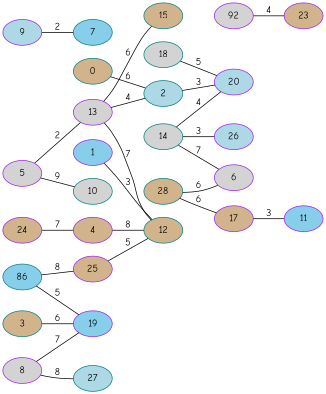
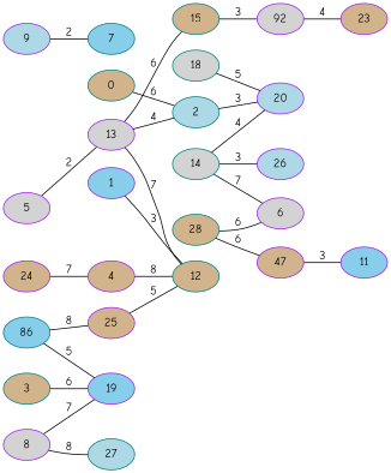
  graph {
    fontname="Comic Neue"
    rankdir=LR
    node [color=purple fillcolor=tan fontname="Comic Neue" style=filled]
    edge [fontname="Comic Neue"]
    n1 [fillcolor=lightgrey label=5]
    n2 [fillcolor=lightgrey label=13]
-   n3 [color=teal fillcolor=lightgrey label=10]
    n4 [color=teal label=15]
    n5 [color=teal fillcolor=lightblue label=2]
    n6 [color=teal label=12]
    n7 [fillcolor=lightgrey label=92]
    n8 [fillcolor=lightblue label=20]
    n9 [fillcolor=lightblue label=9]
    n10 [color=teal fillcolor=skyblue label=7]
    n11 [color=teal fillcolor=lightgrey label=14]
    n12 [fillcolor=lightblue label=26]
    n13 [fillcolor=lightgrey label=6]
    n14 [label=23]
-   n15 [label=17]
+   n15 [label=47]
    n16 [fillcolor=skyblue label=11]
    n17 [fillcolor=skyblue label=1]
    n18 [label=4]
    n19 [color=teal fillcolor=skyblue label=86]
    n20 [fillcolor=skyblue label=19]
    n21 [label=25]
    n22 [color=teal fillcolor=lightgrey label=18]
    n23 [color=teal label=3]
    n24 [color=teal label=28]
    n25 [color=teal label=0]
    n26 [label=24]
    n27 [fillcolor=lightgrey label=8]
    n28 [color=teal fillcolor=lightblue label=27]
    n1 -- n2 [label=2]
-   n1 -- n3 [label=9]
    n2 -- n4 [label=6]
    n2 -- n5 [label=4]
    n2 -- n6 [label=7]
+   n4 -- n7 [label=3]
    n5 -- n8 [label=3]
    n7 -- n14 [label=4]
    n9 -- n10 [label=2]
    n11 -- n8 [label=4]
    n11 -- n12 [label=3]
    n11 -- n13 [label=7]
    n15 -- n16 [label=3]
    n17 -- n6 [label=3]
    n18 -- n6 [label=8]
    n19 -- n20 [label=5]
    n19 -- n21 [label=8]
    n21 -- n6 [label=5]
    n22 -- n8 [label=5]
    n23 -- n20 [label=6]
    n24 -- n13 [label=6]
    n24 -- n15 [label=6]
    n25 -- n5 [label=6]
    n26 -- n18 [label=7]
    n27 -- n20 [label=7]
    n27 -- n28 [label=8]
  }
